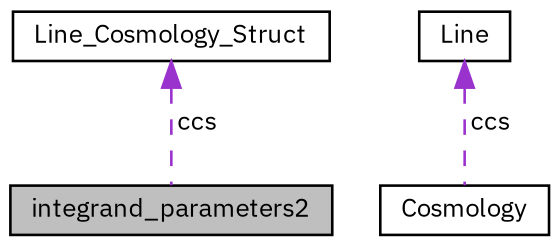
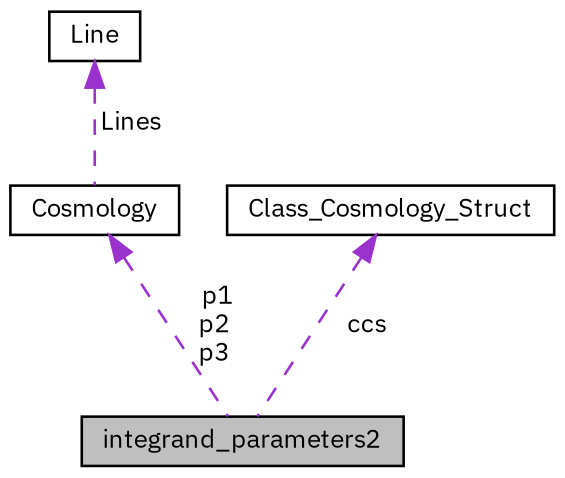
  digraph {
    fontname="IBM Plex Sans"
    node [color=black fillcolor=white fontname="IBM Plex Sans" fontsize=10 shape=record style=filled]
    edge [color=darkorchid3 dir=back fontname="IBM Plex Sans" fontsize=10 labelfontname=Helvetica labelfontsize=10 style=dashed]
    n1 [fillcolor=grey75 fontcolor=black height=0.2 label=integrand_parameters2 width=0.4]
    n2 [height=0.2 label=Cosmology width=0.4]
-   n3 [height=0.2 label=Line_Cosmology_Struct width=0.4]
+   n3 [height=0.2 label=Class_Cosmology_Struct width=0.4]
    n4 [height=0.2 label=Line width=0.4]
+   n2 -> n1 [label=" p1\np2\np3"]
    n3 -> n1 [label=" ccs"]
-   n4 -> n2 [label=" ccs"]
+   n4 -> n2 [label=" Lines"]
  }
